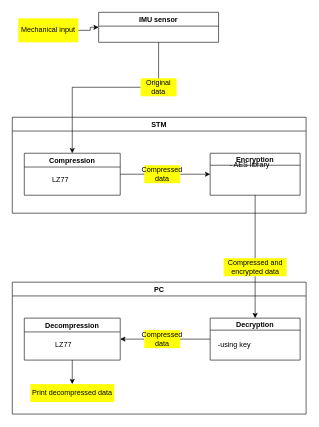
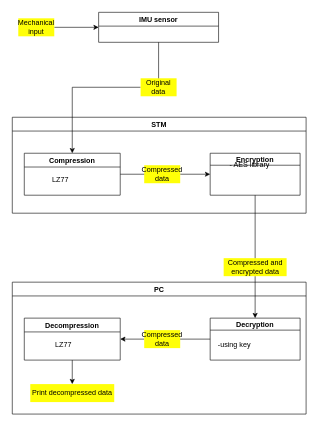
  <mxCell id="0" />
  <mxCell id="1" parent="0" />
  <mxCell id="2" value="PC" style="swimlane;" parent="1" vertex="1"><mxGeometry x="20" y="470" width="490" height="220" as="geometry" /></mxCell>
  <mxCell id="3" style="edgeStyle=orthogonalEdgeStyle;rounded=0;orthogonalLoop=1;jettySize=auto;html=1;" edge="1" parent="2" source="4" target="11"><mxGeometry relative="1" as="geometry" /></mxCell>
  <mxCell id="4" value="Decompression" style="swimlane;" parent="2" vertex="1"><mxGeometry x="20" y="60" width="160" height="70" as="geometry"><mxRectangle x="20" y="60" width="120" height="30" as="alternateBounds" /></mxGeometry></mxCell>
  <mxCell id="5" value="LZ77" style="text;html=1;align=center;verticalAlign=middle;resizable=0;points=[];autosize=1;strokeColor=none;fillColor=none;" parent="4" vertex="1"><mxGeometry x="40" y="30" width="50" height="30" as="geometry" /></mxCell>
  <mxCell id="6" style="edgeStyle=orthogonalEdgeStyle;rounded=0;orthogonalLoop=1;jettySize=auto;html=1;entryX=1;entryY=0.5;entryDx=0;entryDy=0;startArrow=none;" parent="2" source="9" target="4" edge="1"><mxGeometry relative="1" as="geometry" /></mxCell>
  <mxCell id="7" value="Decryption" style="swimlane;startSize=20;" parent="2" vertex="1"><mxGeometry x="330" y="60" width="150" height="70" as="geometry"><mxRectangle x="210" y="60" width="110" height="30" as="alternateBounds" /></mxGeometry></mxCell>
  <mxCell id="8" value="-using key" style="text;html=1;align=center;verticalAlign=middle;resizable=0;points=[];autosize=1;strokeColor=none;fillColor=none;" parent="7" vertex="1"><mxGeometry y="30" width="80" height="30" as="geometry" /></mxCell>
  <mxCell id="9" value="Compressed data" style="text;html=1;strokeColor=none;fillColor=#FFFF08;align=center;verticalAlign=middle;whiteSpace=wrap;rounded=0;" parent="2" vertex="1"><mxGeometry x="220" y="80" width="60" height="30" as="geometry" /></mxCell>
  <mxCell id="10" value="" style="edgeStyle=orthogonalEdgeStyle;rounded=0;orthogonalLoop=1;jettySize=auto;html=1;entryX=1;entryY=0.5;entryDx=0;entryDy=0;endArrow=none;" parent="2" source="7" target="9" edge="1"><mxGeometry relative="1" as="geometry"><mxPoint x="500" y="785" as="sourcePoint" /><mxPoint x="350" y="785" as="targetPoint" /></mxGeometry></mxCell>
  <mxCell id="11" value="Print decompressed data" style="text;html=1;strokeColor=none;fillColor=#FFFF08;align=center;verticalAlign=middle;whiteSpace=wrap;rounded=0;" vertex="1" parent="2"><mxGeometry x="30" y="170" width="140" height="30" as="geometry" /></mxCell>
  <mxCell id="12" style="edgeStyle=orthogonalEdgeStyle;rounded=0;orthogonalLoop=1;jettySize=auto;html=1;entryX=0.5;entryY=0;entryDx=0;entryDy=0;exitX=0.5;exitY=1;exitDx=0;exitDy=0;startArrow=none;" parent="1" source="25" target="7" edge="1"><mxGeometry relative="1" as="geometry" /></mxCell>
  <mxCell id="13" value="STM" style="swimlane;" parent="1" vertex="1"><mxGeometry x="20" y="195" width="490" height="160" as="geometry" /></mxCell>
  <mxCell id="14" style="edgeStyle=orthogonalEdgeStyle;rounded=0;orthogonalLoop=1;jettySize=auto;html=1;entryX=0;entryY=0.5;entryDx=0;entryDy=0;startArrow=none;" parent="13" source="18" target="16" edge="1"><mxGeometry relative="1" as="geometry" /></mxCell>
  <mxCell id="15" value="Compression" style="swimlane;" parent="13" vertex="1"><mxGeometry x="20" y="60" width="160" height="70" as="geometry"><mxRectangle x="20" y="60" width="120" height="30" as="alternateBounds" /></mxGeometry></mxCell>
  <mxCell id="16" value="Encryption" style="swimlane;startSize=20;" parent="13" vertex="1"><mxGeometry x="330" y="60" width="150" height="70" as="geometry"><mxRectangle x="210" y="60" width="110" height="30" as="alternateBounds" /></mxGeometry></mxCell>
  <mxCell id="17" value="- AES library" style="text;html=1;strokeColor=none;fillColor=none;align=center;verticalAlign=middle;whiteSpace=wrap;rounded=0;" parent="16" vertex="1"><mxGeometry x="12" y="5" width="108" height="30" as="geometry" /></mxCell>
  <mxCell id="18" value="Compressed data" style="text;html=1;strokeColor=none;fillColor=#FFFF08;align=center;verticalAlign=middle;whiteSpace=wrap;rounded=0;" parent="13" vertex="1"><mxGeometry x="220" y="80" width="60" height="30" as="geometry" /></mxCell>
  <mxCell id="19" value="" style="edgeStyle=orthogonalEdgeStyle;rounded=0;orthogonalLoop=1;jettySize=auto;html=1;entryX=0;entryY=0.5;entryDx=0;entryDy=0;endArrow=none;" parent="13" source="15" target="18" edge="1"><mxGeometry relative="1" as="geometry"><mxPoint x="350" y="490" as="sourcePoint" /><mxPoint x="500" y="490" as="targetPoint" /></mxGeometry></mxCell>
  <mxCell id="20" style="edgeStyle=orthogonalEdgeStyle;rounded=0;orthogonalLoop=1;jettySize=auto;html=1;entryX=0.5;entryY=0;entryDx=0;entryDy=0;startArrow=none;" parent="1" source="23" target="15" edge="1"><mxGeometry relative="1" as="geometry" /></mxCell>
  <mxCell id="21" value="IMU sensor" style="swimlane;" parent="1" vertex="1"><mxGeometry x="164" y="20" width="200" height="50" as="geometry" /></mxCell>
  <mxCell id="22" value="LZ77" style="text;html=1;align=center;verticalAlign=middle;resizable=0;points=[];autosize=1;strokeColor=none;fillColor=none;" parent="1" vertex="1"><mxGeometry x="75" y="285" width="50" height="30" as="geometry" /></mxCell>
  <mxCell id="23" value="Original data" style="text;html=1;strokeColor=none;fillColor=#FFFF08;align=center;verticalAlign=middle;whiteSpace=wrap;rounded=0;" parent="1" vertex="1"><mxGeometry x="234" y="130" width="60" height="30" as="geometry" /></mxCell>
  <mxCell id="24" value="" style="edgeStyle=orthogonalEdgeStyle;rounded=0;orthogonalLoop=1;jettySize=auto;html=1;entryX=0.5;entryY=0;entryDx=0;entryDy=0;endArrow=none;" parent="1" source="21" target="23" edge="1"><mxGeometry relative="1" as="geometry"><mxPoint x="265" y="90" as="sourcePoint" /><mxPoint x="120" y="255" as="targetPoint" /></mxGeometry></mxCell>
  <mxCell id="25" value="Compressed and encrypted data" style="text;html=1;strokeColor=none;fillColor=#FFFF08;align=center;verticalAlign=middle;whiteSpace=wrap;rounded=0;" parent="1" vertex="1"><mxGeometry x="372.5" y="430" width="105" height="30" as="geometry" /></mxCell>
  <mxCell id="26" value="" style="edgeStyle=orthogonalEdgeStyle;rounded=0;orthogonalLoop=1;jettySize=auto;html=1;entryX=0.5;entryY=0;entryDx=0;entryDy=0;exitX=0.5;exitY=1;exitDx=0;exitDy=0;endArrow=none;" parent="1" source="16" target="25" edge="1"><mxGeometry relative="1" as="geometry"><mxPoint x="425" y="325" as="sourcePoint" /><mxPoint x="365" y="490" as="targetPoint" /></mxGeometry></mxCell>
  <mxCell id="27" style="edgeStyle=orthogonalEdgeStyle;rounded=0;orthogonalLoop=1;jettySize=auto;html=1;entryX=0;entryY=0.5;entryDx=0;entryDy=0;" edge="1" parent="1" source="28" target="21"><mxGeometry relative="1" as="geometry" /></mxCell>
- <mxCell id="28" value="Mechanical input" style="text;html=1;strokeColor=none;fillColor=#FFFF08;align=center;verticalAlign=middle;whiteSpace=wrap;rounded=0;" vertex="1" parent="1"><mxGeometry x="30" y="30" width="100" height="40" as="geometry" /></mxCell>
+ <mxCell id="28" value="Mechanical input" style="text;html=1;strokeColor=none;fillColor=#FFFF08;align=center;verticalAlign=middle;whiteSpace=wrap;rounded=0;" vertex="1" parent="1"><mxGeometry x="30" y="30" width="60" height="30" as="geometry" /></mxCell>
